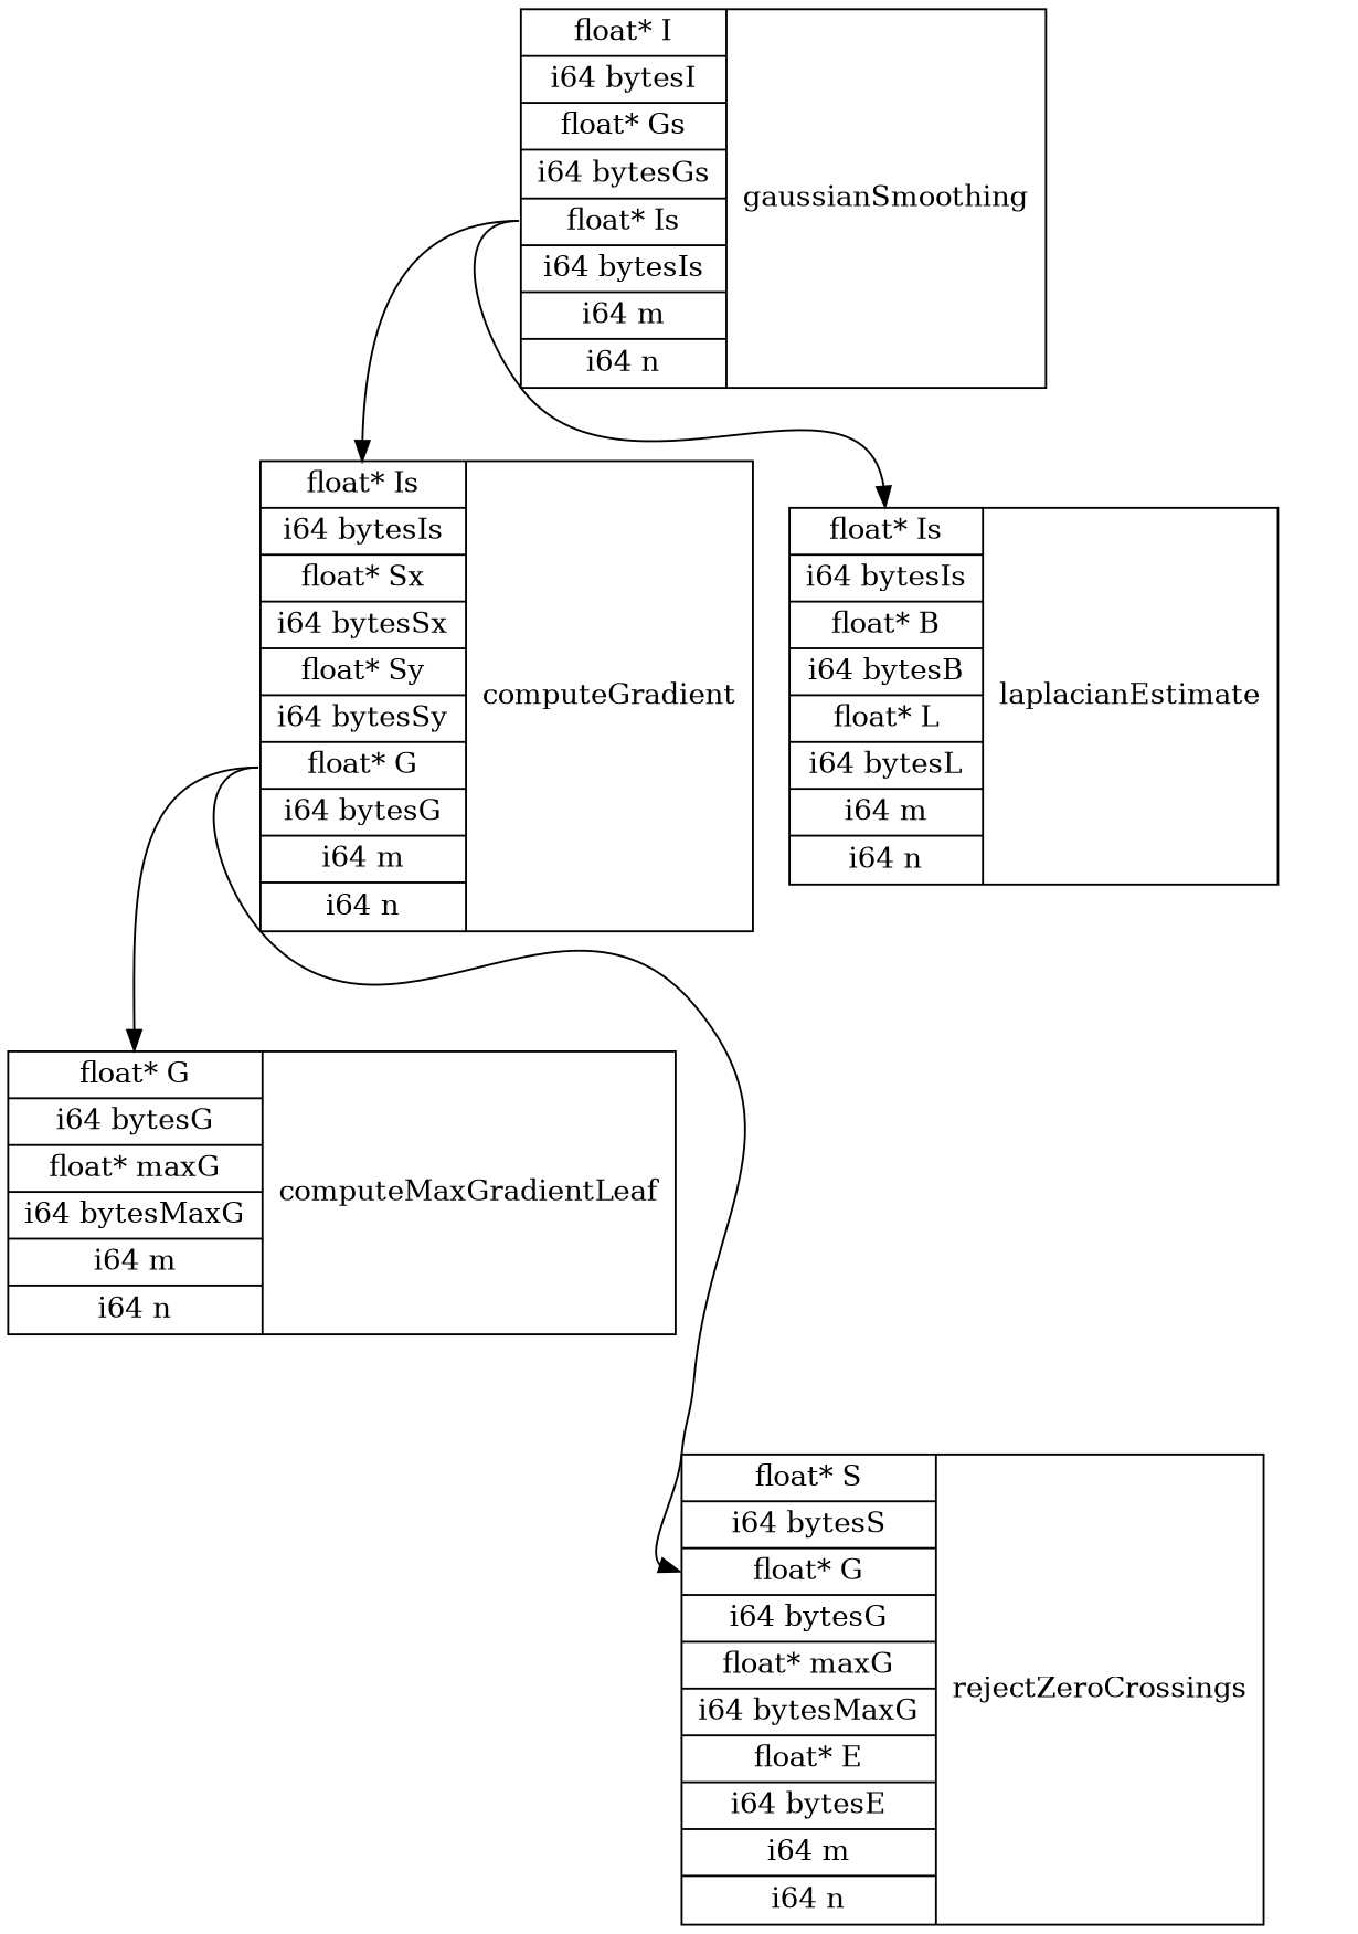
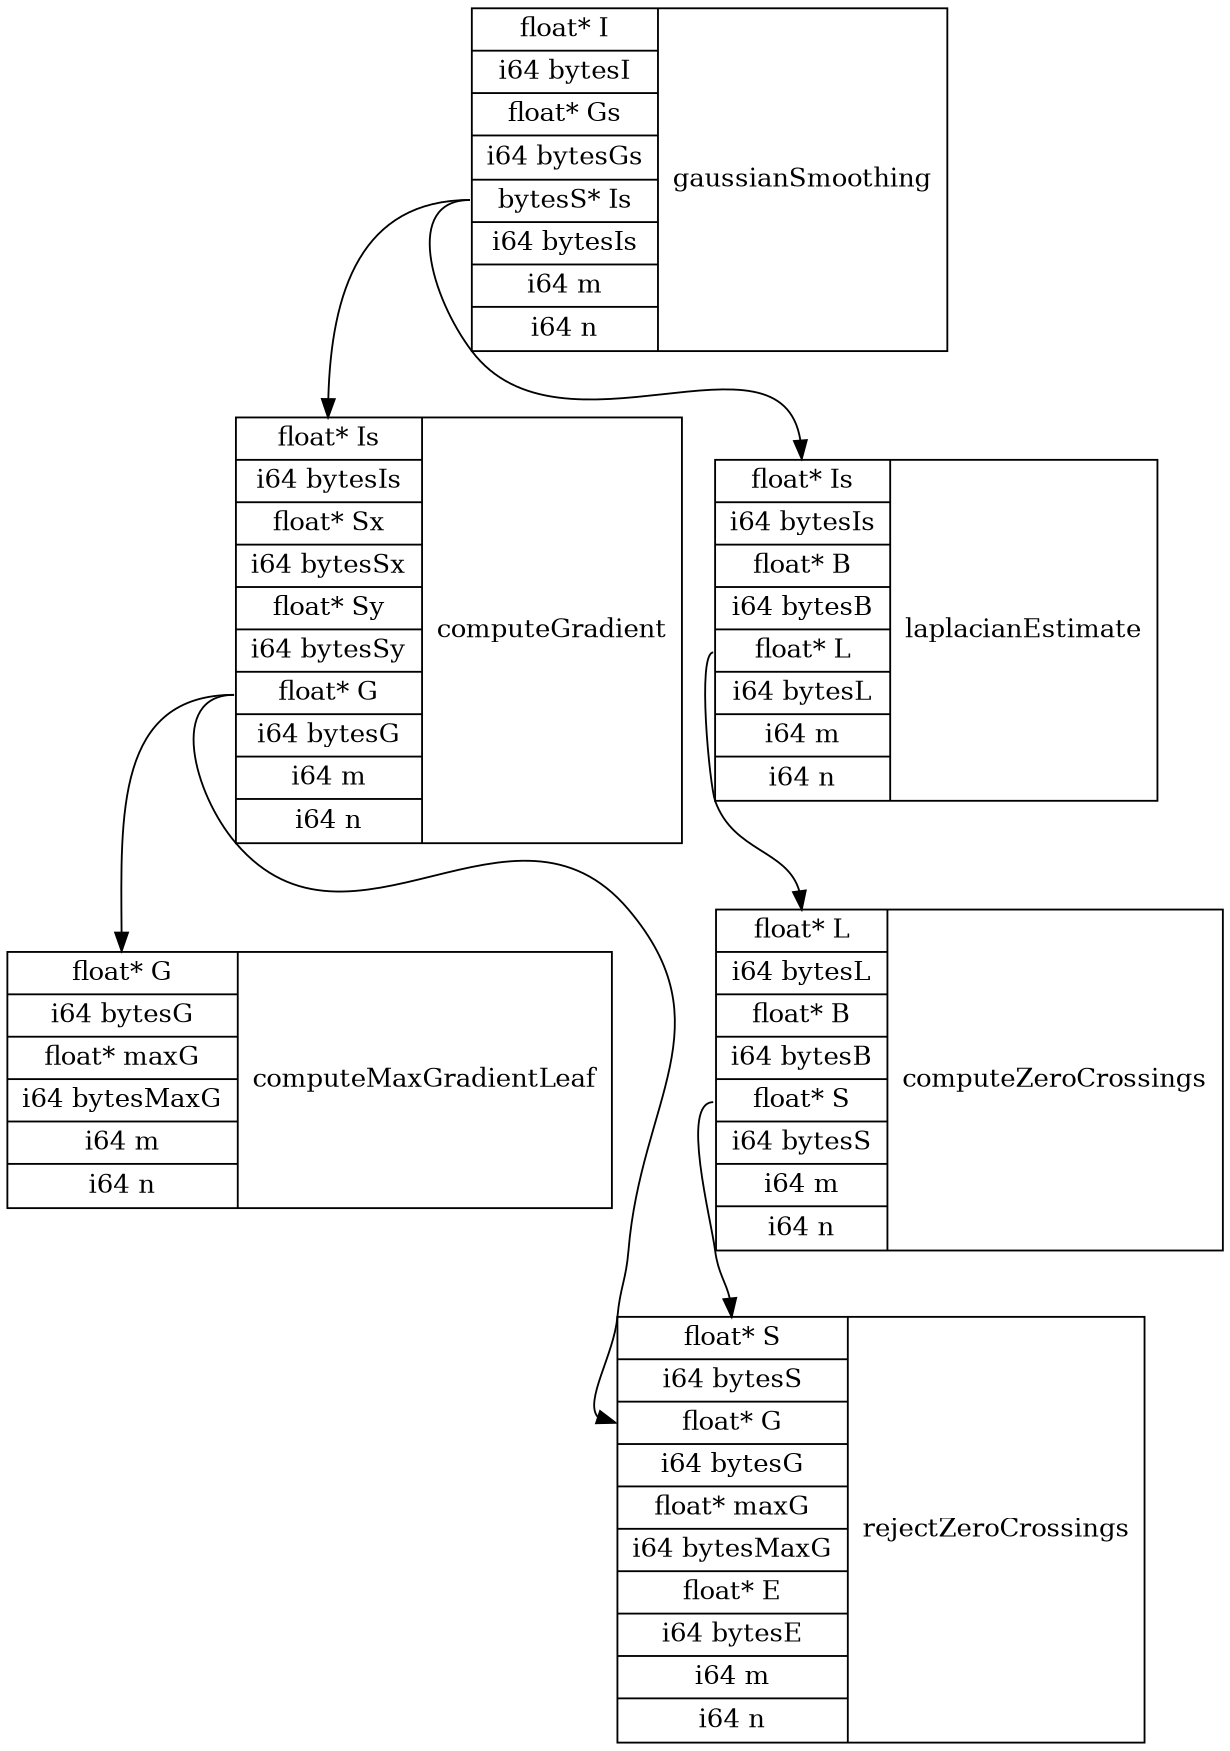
  digraph {
    node [shape=record]
    edge [headport=i0 tailport=i4]
    n1 [label="{<i0>float* G|<i1>i64 bytesG|<i2>float* maxG|<i3>i64 bytesMaxG|<i4>i64 m|<i5>i64 n}|computeMaxGradientLeaf"]
    n2 [label="{<i0>float* S|<i1>i64 bytesS|<i2>float* G|<i3>i64 bytesG|<i4>float* maxG|<i5>i64 bytesMaxG|<i6>float* E|<i7>i64 bytesE|<i8>i64 m|<i9>i64 n}|rejectZeroCrossings"]
    n3 [label="{<i0>float* Is|<i1>i64 bytesIs|<i2>float* Sx|<i3>i64 bytesSx|<i4>float* Sy|<i5>i64 bytesSy|<i6>float* G|<i7>i64 bytesG|<i8>i64 m|<i9>i64 n}|computeGradient"]
    n4 [label="{<i0>float* Is|<i1>i64 bytesIs|<i2>float* B|<i3>i64 bytesB|<i4>float* L|<i5>i64 bytesL|<i6>i64 m|<i7>i64 n}|laplacianEstimate"]
-   n6 [label="{<i0>float* I|<i1>i64 bytesI|<i2>float* Gs|<i3>i64 bytesGs|<i4>float* Is|<i5>i64 bytesIs|<i6>i64 m|<i7>i64 n}|gaussianSmoothing"]
+   n5 [label="{<i0>float* L|<i1>i64 bytesL|<i2>float* B|<i3>i64 bytesB|<i4>float* S|<i5>i64 bytesS|<i6>i64 m|<i7>i64 n}|computeZeroCrossings"]
+   n6 [label="{<i0>float* I|<i1>i64 bytesI|<i2>float* Gs|<i3>i64 bytesGs|<i4>bytesS* Is|<i5>i64 bytesIs|<i6>i64 m|<i7>i64 n}|gaussianSmoothing"]
    n3 -> n1 [tailport=i6]
    n3 -> n2 [headport=i2 tailport=i6]
+   n4 -> n5
+   n5 -> n2
    n6 -> n3
    n6 -> n4
  }
